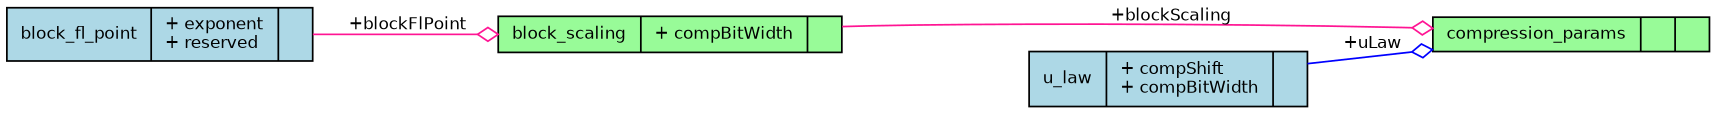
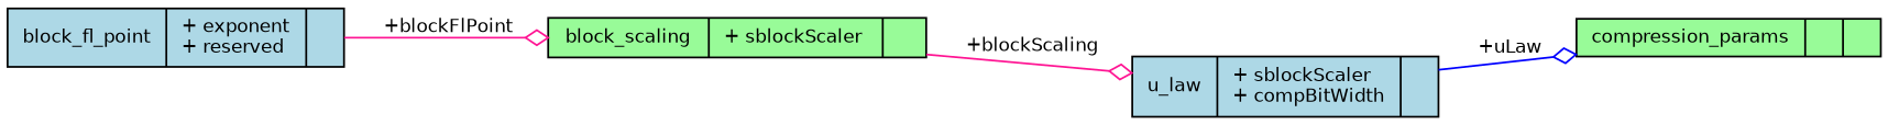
  digraph {
    rankdir=LR
    node [color=black fillcolor=palegreen fontname=Helvetica fontsize=10 shape=record style=filled]
    edge [arrowhead=odiamond color=deeppink fontname=Helvetica fontsize=10 labelfontname=Helvetica labelfontsize=10 style=solid]
    n1 [fontcolor=black height=0.2 label="{compression_params\n||}" width=0.4]
-   n2 [fillcolor=lightblue height=0.2 label="{u_law\n|+ compShift\l+ compBitWidth\l|}" width=0.4]
+   n2 [fillcolor=lightblue height=0.2 label="{u_law\n|+ sblockScaler\l+ compBitWidth\l|}" width=0.4]
    n3 [fillcolor=lightblue height=0.2 label="{block_fl_point\n|+ exponent\l+ reserved\l|}" width=0.4]
-   n4 [height=0.2 label="{block_scaling\n|+ compBitWidth\l|}" width=0.4]
+   n4 [height=0.2 label="{block_scaling\n|+ sblockScaler\l|}" width=0.4]
    n2 -> n1 [color=blue label=" +uLaw"]
    n3 -> n4 [label=" +blockFlPoint"]
-   n4 -> n1 [label=" +blockScaling"]
+   n4 -> n2 [label=" +blockScaling"]
  }
